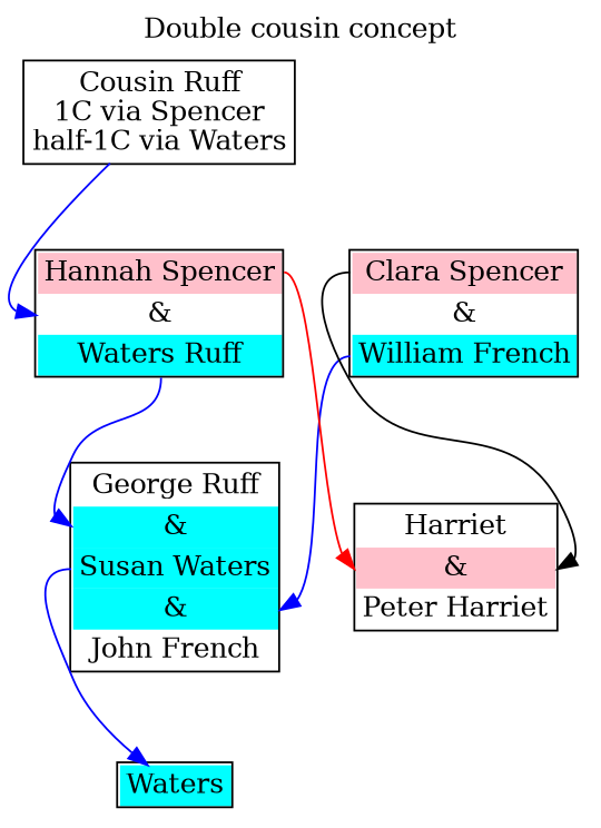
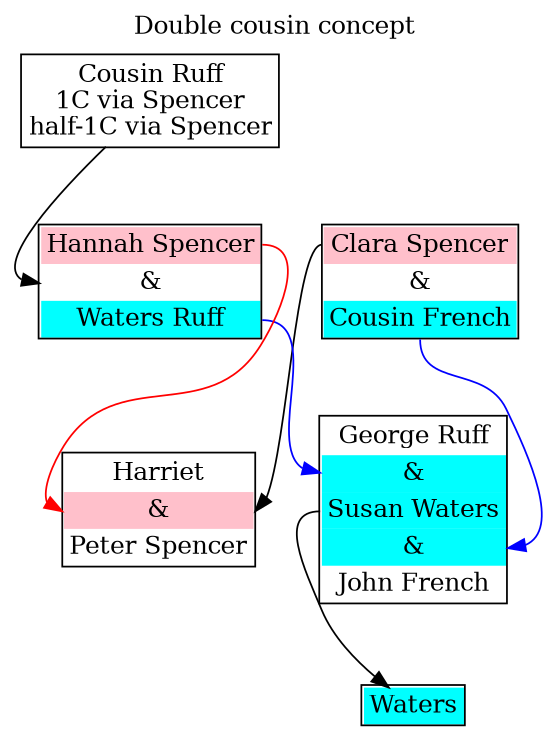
  digraph {
    label="Double cousin concept"
    labelloc=t
    rankdir=TB
    node [shape=plaintext]
    edge [color=blue headport=u tailport=w]
    n1 [label=< <table cellpadding="3" border="1" cellspacing="0" cellborder="0"> <tr><td port="h1">George Ruff</td></tr> <tr><td port="u1" bgcolor="cyan">&amp;</td></tr> <tr><td port="w" bgcolor="cyan">Susan Waters</td></tr> <tr><td port="u" bgcolor="cyan">&amp;</td></tr> <tr><td port="h">John French</td></tr> </table>>]
    n2 [label=< <table cellpadding="3" border="1" cellspacing="0" cellborder="0"> <tr><td port="i" bgcolor="cyan">Waters</td></tr> </table>>]
-   n3 [label=< <table cellpadding="3" border="1" cellspacing="0" cellborder="0"> <tr><td port="w" bgcolor="pink">Clara Spencer</td></tr> <tr><td port="u">&amp;</td></tr> <tr><td port="h" bgcolor="cyan">William French</td></tr> </table>>]
-   n4 [label=< <table cellpadding="3" border="1" cellspacing="0" cellborder="0"> <tr><td port="w">Harriet</td></tr> <tr><td port="u" bgcolor="pink">&amp;</td></tr> <tr><td port="h">Peter Harriet</td></tr> </table>>]
+   n3 [label=< <table cellpadding="3" border="1" cellspacing="0" cellborder="0"> <tr><td port="w" bgcolor="pink">Clara Spencer</td></tr> <tr><td port="u">&amp;</td></tr> <tr><td port="h" bgcolor="cyan">Cousin French</td></tr> </table>>]
+   n4 [label=< <table cellpadding="3" border="1" cellspacing="0" cellborder="0"> <tr><td port="w">Harriet</td></tr> <tr><td port="u" bgcolor="pink">&amp;</td></tr> <tr><td port="h">Peter Spencer</td></tr> </table>>]
    n5 [label=< <table cellpadding="3" border="1" cellspacing="0" cellborder="0"> <tr><td port="w" bgcolor="pink">Hannah Spencer</td></tr> <tr><td port="u">&amp;</td></tr> <tr><td port="h" bgcolor="cyan">Waters Ruff</td></tr> </table>>]
-   n6 [label=< <table cellpadding="3" border="1" cellspacing="0" cellborder="0"> <tr><td port="i">Cousin Ruff<br/>1C via Spencer<br/>half-1C via Waters</td></tr> </table>>]
-   n1 -> n2 [headport=i]
+   n6 [label=< <table cellpadding="3" border="1" cellspacing="0" cellborder="0"> <tr><td port="i">Cousin Ruff<br/>1C via Spencer<br/>half-1C via Spencer</td></tr> </table>>]
+   n1 -> n2 [color=black headport=i]
    n3 -> n1 [tailport=h]
    n3 -> n4 [color=black]
    n5 -> n1 [headport=u1 tailport=h]
    n5 -> n4 [color=red]
-   n6 -> n5 [tailport=i]
+   n6 -> n5 [tailport=i color=""]
  }
